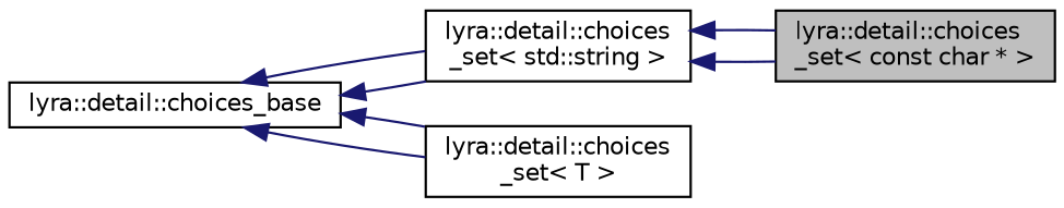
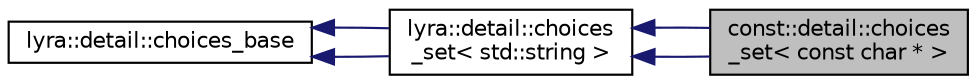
  digraph {
    rankdir=LR
    node [color=black fillcolor=white fontname=Helvetica fontsize=10 shape=record style=filled]
    edge [color=midnightblue dir=back fontname=Helvetica fontsize=10 labelfontname=Helvetica labelfontsize=10 style=solid]
-   n1 [fillcolor=grey75 fontcolor=black height=0.2 label="lyra::detail::choices\l_set\< const char * \>" width=0.4]
+   n1 [fillcolor=grey75 fontcolor=black height=0.2 label="const::detail::choices\l_set\< const char * \>" width=0.4]
    n2 [height=0.2 label="lyra::detail::choices\l_set\< std::string \>" width=0.4]
    n3 [height=0.2 label="lyra::detail::choices_base" width=0.4]
-   n4 [height=0.2 label="lyra::detail::choices\l_set\< T \>" width=0.4]
    n2 -> n1
    n2 -> n1
    n3 -> n2
    n3 -> n2
-   n3 -> n4
-   n3 -> n4
  }
